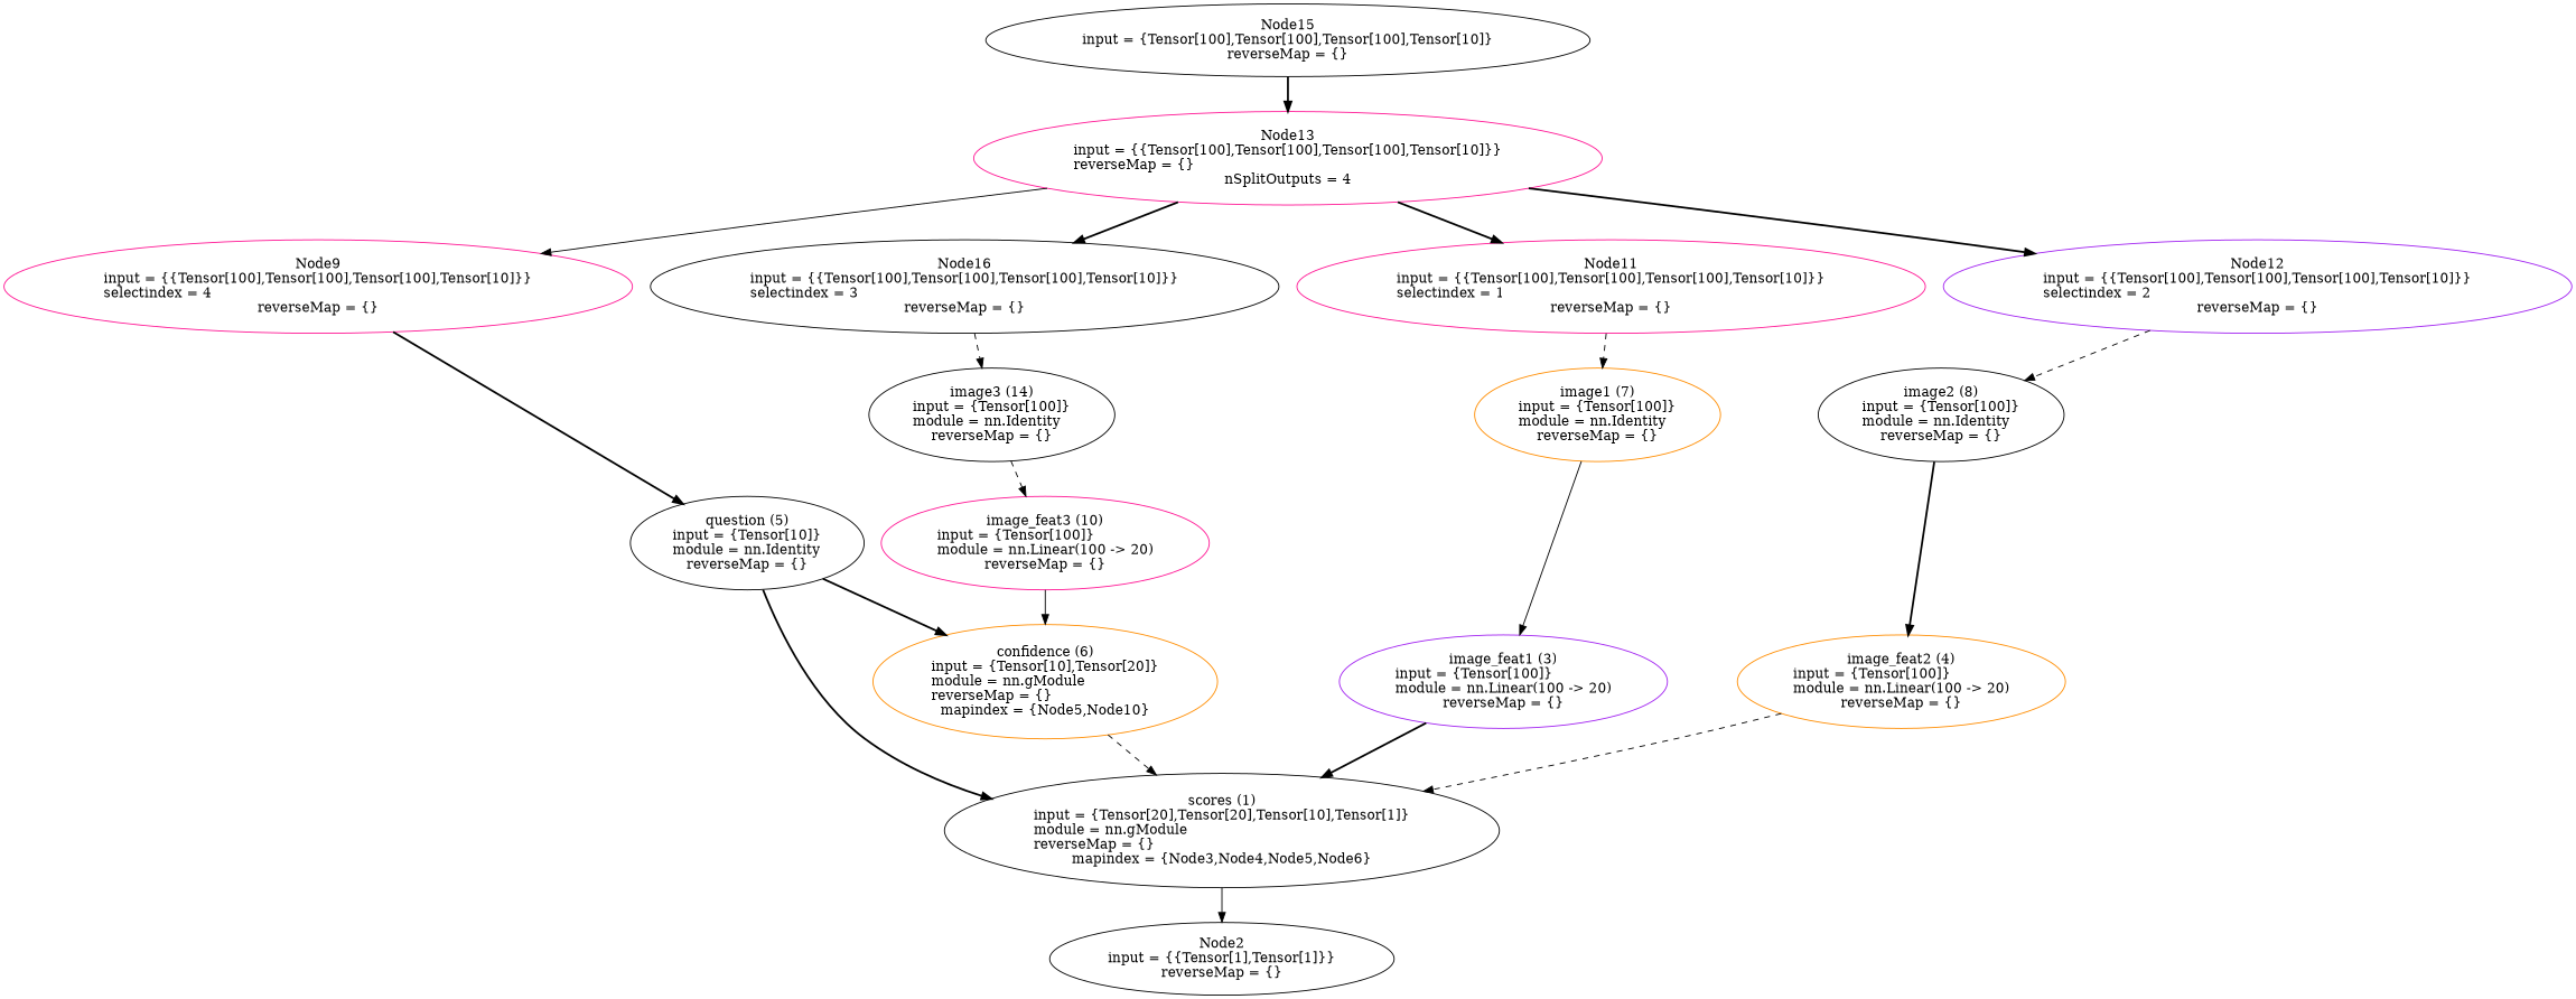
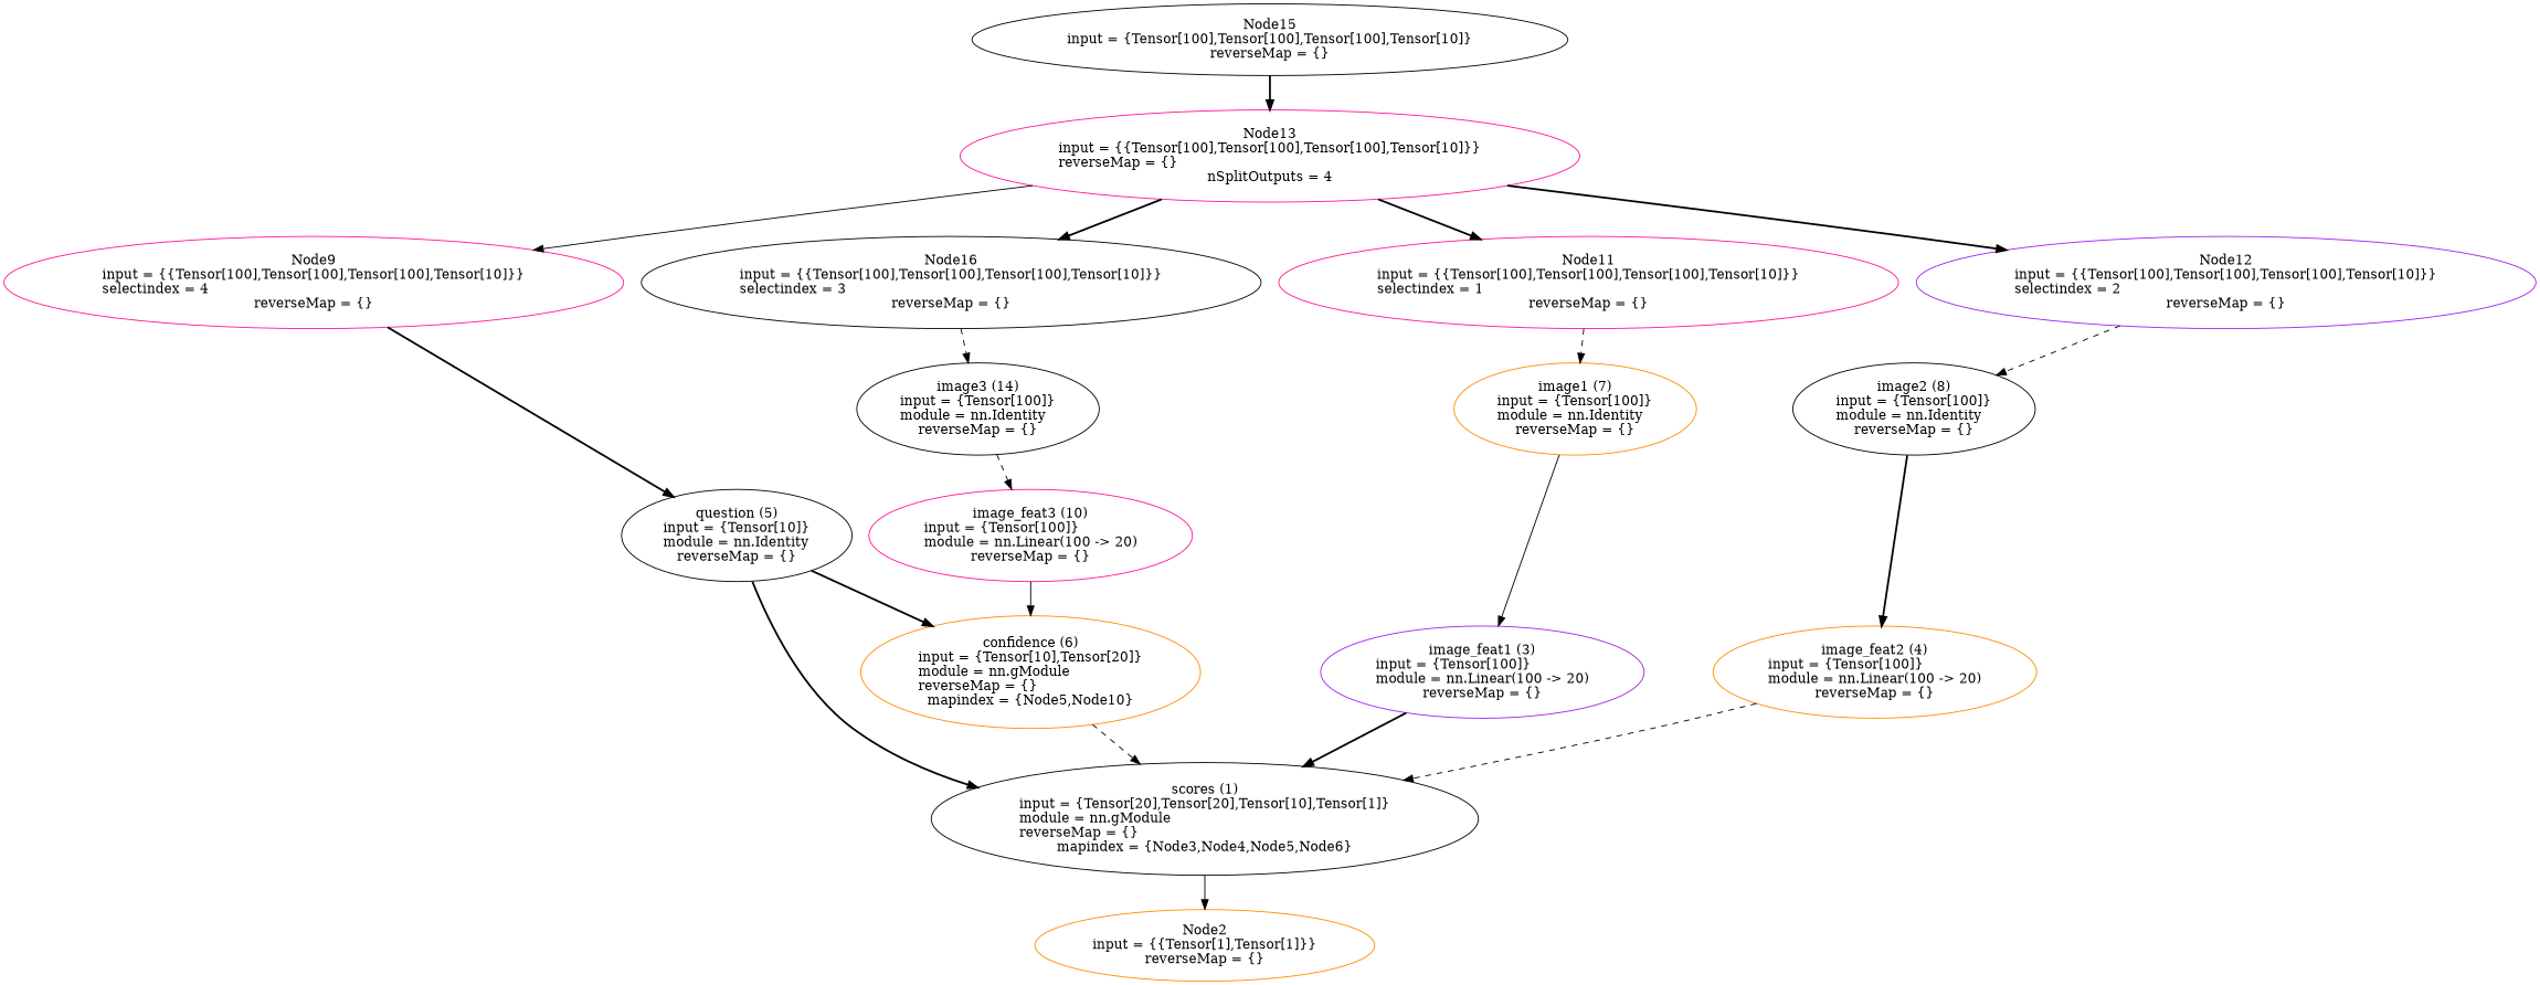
  digraph {
    node [shape=oval color=black]
    edge [style=bold]
    n1 [height=1.5321 label="scores (1)\ninput = {Tensor[20],Tensor[20],Tensor[10],Tensor[1]}\lmodule = nn.gModule\lreverseMap = {}\lmapindex = {Node3,Node4,Node5,Node6}" width=6.315]
-   n2 [height=0.98209 label="Node2\ninput = {{Tensor[1],Tensor[1]}}\lreverseMap = {}" width=3.8989]
+   n2 [height=0.98209 label="Node2\ninput = {{Tensor[1],Tensor[1]}}\lreverseMap = {}" width=3.8989 color=darkorange]
    n3 [height=1.2571 label="image_feat1 (3)\ninput = {Tensor[100]}\lmodule = nn.Linear(100 -> 20)\lreverseMap = {}" width=3.7477 color=purple]
    n4 [height=1.2571 label="image_feat2 (4)\ninput = {Tensor[100]}\lmodule = nn.Linear(100 -> 20)\lreverseMap = {}" width=3.7477 color=darkorange]
    n5 [height=1.2571 label="question (5)\ninput = {Tensor[10]}\lmodule = nn.Identity\lreverseMap = {}" width=2.6386]
    n6 [height=1.5321 label="confidence (6)\ninput = {Tensor[10],Tensor[20]}\lmodule = nn.gModule\lreverseMap = {}\lmapindex = {Node5,Node10}" width=3.9099 color=darkorange]
    n7 [height=1.2571 label="image1 (7)\ninput = {Tensor[100]}\lmodule = nn.Identity\lreverseMap = {}" width=2.7761 color=darkorange]
    n8 [height=1.2571 label="image2 (8)\ninput = {Tensor[100]}\lmodule = nn.Identity\lreverseMap = {}" width=2.7761]
    n9 [height=1.2571 label="Node9\ninput = {{Tensor[100],Tensor[100],Tensor[100],Tensor[10]}}\lselectindex = 4\lreverseMap = {}" width=7.1289 color=deeppink]
    n10 [height=1.2571 label="image_feat3 (10)\ninput = {Tensor[100]}\lmodule = nn.Linear(100 -> 20)\lreverseMap = {}" width=3.7477 color=deeppink]
    n11 [height=1.2571 label="Node11\ninput = {{Tensor[100],Tensor[100],Tensor[100],Tensor[10]}}\lselectindex = 1\lreverseMap = {}" width=7.1289 color=deeppink]
    n12 [height=1.2571 label="Node12\ninput = {{Tensor[100],Tensor[100],Tensor[100],Tensor[10]}}\lselectindex = 2\lreverseMap = {}" width=7.1289 color=purple]
    n13 [height=1.2571 label="Node13\ninput = {{Tensor[100],Tensor[100],Tensor[100],Tensor[10]}}\lreverseMap = {}\lnSplitOutputs = 4" width=7.1289 color=deeppink]
    n14 [height=1.2571 label="Node16\ninput = {{Tensor[100],Tensor[100],Tensor[100],Tensor[10]}}\lselectindex = 3\lreverseMap = {}" width=7.1289]
    n15 [height=1.2571 label="image3 (14)\ninput = {Tensor[100]}\lmodule = nn.Identity\lreverseMap = {}" width=2.7761]
    n16 [height=0.98209 label="Node15\ninput = {Tensor[100],Tensor[100],Tensor[100],Tensor[10]}\lreverseMap = {}" width=6.8649]
    n1 -> n2 [style=solid]
    n3 -> n1
    n4 -> n1 [style=dashed]
    n5 -> n1
    n5 -> n6
    n6 -> n1 [style=dashed]
    n7 -> n3 [style=solid]
    n8 -> n4
    n9 -> n5
    n10 -> n6 [style=solid]
    n11 -> n7 [style=dashed]
    n12 -> n8 [style=dashed]
    n13 -> n9 [style=solid]
    n13 -> n11
    n13 -> n12
    n13 -> n14
    n14 -> n15 [style=dashed]
    n15 -> n10 [style=dashed]
    n16 -> n13
  }
